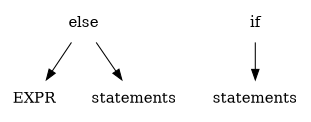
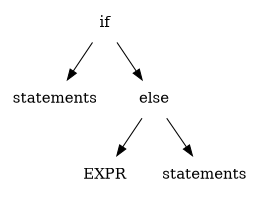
  digraph {
    ordering=out
    node [shape=plaintext]
    n1 [label=EXPR]
    n2 [label=statements]
    if
    else
    n5 [label=statements]
    if -> n2
+   if -> else
    else -> n1
    else -> n5
  }
